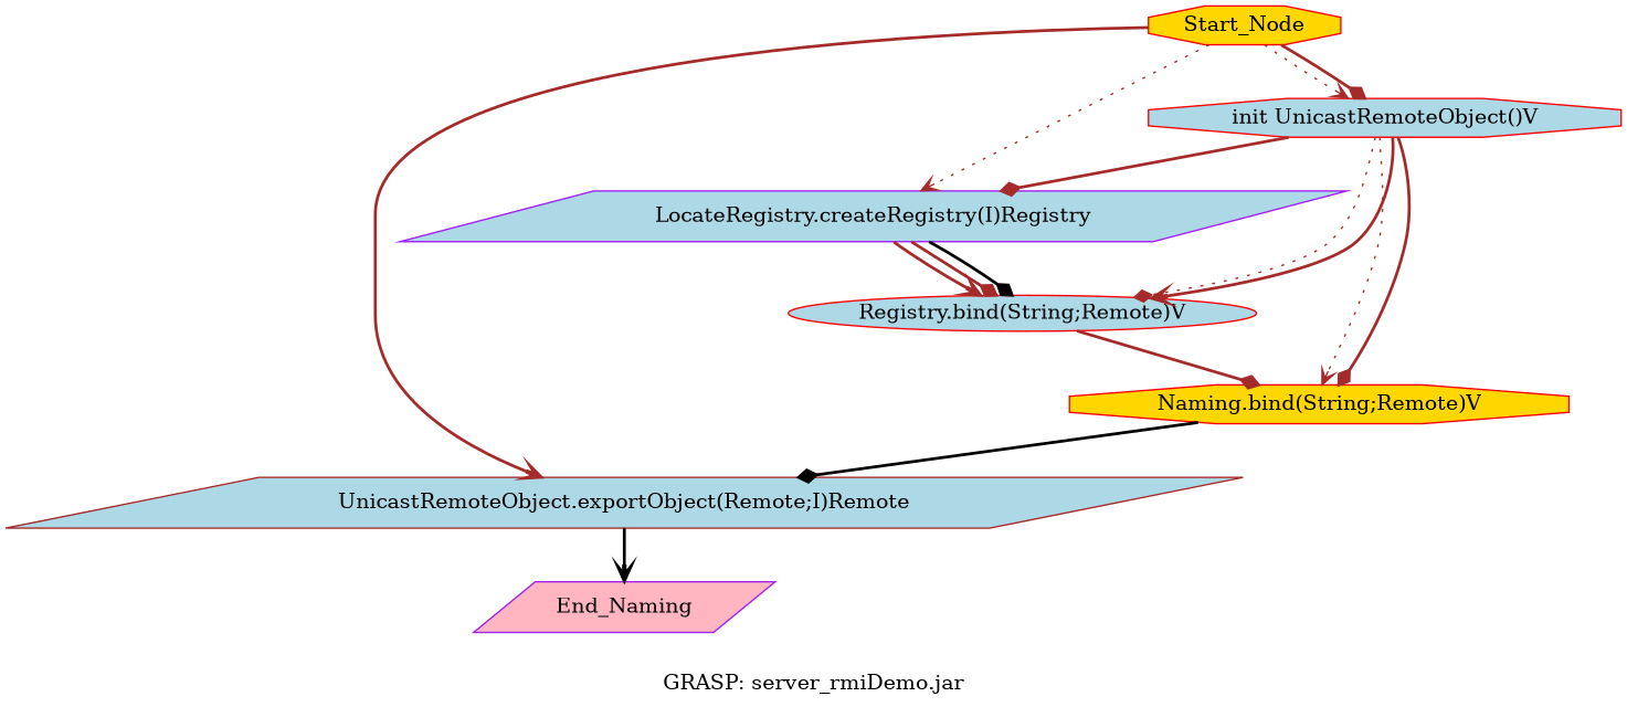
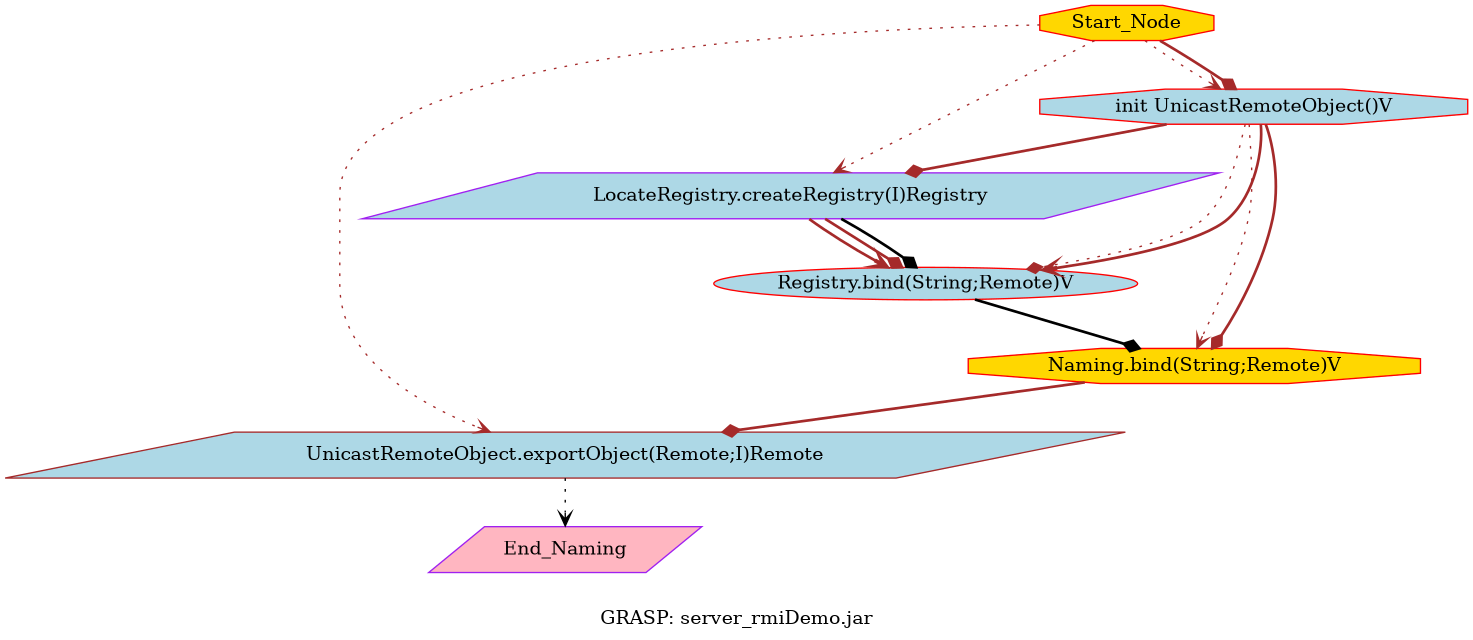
  digraph {
    label="GRASP: server_rmiDemo.jar"
    node [color=red fillcolor=lightblue margin=0.02 shape=octagon style=filled]
    edge [arrowhead=diamond color=brown style=bold]
    Start_Node [fillcolor=gold height=0 width=0]
    "LocateRegistry.createRegistry(I)Registry" [color=purple height=0 shape=parallelogram width=0]
    "UnicastRemoteObject.exportObject(Remote;I)Remote" [color=brown height=0 shape=parallelogram width=0]
    "init UnicastRemoteObject()V" [height=0 width=0]
    "Registry.bind(String;Remote)V" [height=0 shape=ellipse width=0]
    n6 [color=purple fillcolor=lightpink height=0 label=End_Naming shape=parallelogram width=0]
    "Naming.bind(String;Remote)V" [fillcolor=gold height=0 width=0]
    Start_Node -> "LocateRegistry.createRegistry(I)Registry" [arrowhead=vee style=dotted]
-   Start_Node -> "UnicastRemoteObject.exportObject(Remote;I)Remote" [arrowhead=vee]
+   Start_Node -> "UnicastRemoteObject.exportObject(Remote;I)Remote" [arrowhead=vee style=dotted]
    Start_Node -> "init UnicastRemoteObject()V" [arrowhead=vee style=dotted]
    Start_Node -> "init UnicastRemoteObject()V"
    "LocateRegistry.createRegistry(I)Registry" -> "Registry.bind(String;Remote)V" [arrowhead=vee]
    "LocateRegistry.createRegistry(I)Registry" -> "Registry.bind(String;Remote)V"
    "LocateRegistry.createRegistry(I)Registry" -> "Registry.bind(String;Remote)V" [color=black]
-   "UnicastRemoteObject.exportObject(Remote;I)Remote" -> n6 [arrowhead=vee color=black]
+   "UnicastRemoteObject.exportObject(Remote;I)Remote" -> n6 [arrowhead=vee color=black style=dotted]
    "init UnicastRemoteObject()V" -> "LocateRegistry.createRegistry(I)Registry"
    "init UnicastRemoteObject()V" -> "Registry.bind(String;Remote)V" [style=dotted]
    "init UnicastRemoteObject()V" -> "Registry.bind(String;Remote)V" [arrowhead=vee]
    "init UnicastRemoteObject()V" -> "Naming.bind(String;Remote)V" [arrowhead=vee style=dotted]
    "init UnicastRemoteObject()V" -> "Naming.bind(String;Remote)V"
-   "Registry.bind(String;Remote)V" -> "Naming.bind(String;Remote)V"
-   "Naming.bind(String;Remote)V" -> "UnicastRemoteObject.exportObject(Remote;I)Remote" [color=black]
+   "Registry.bind(String;Remote)V" -> "Naming.bind(String;Remote)V" [color=black]
+   "Naming.bind(String;Remote)V" -> "UnicastRemoteObject.exportObject(Remote;I)Remote"
  }
